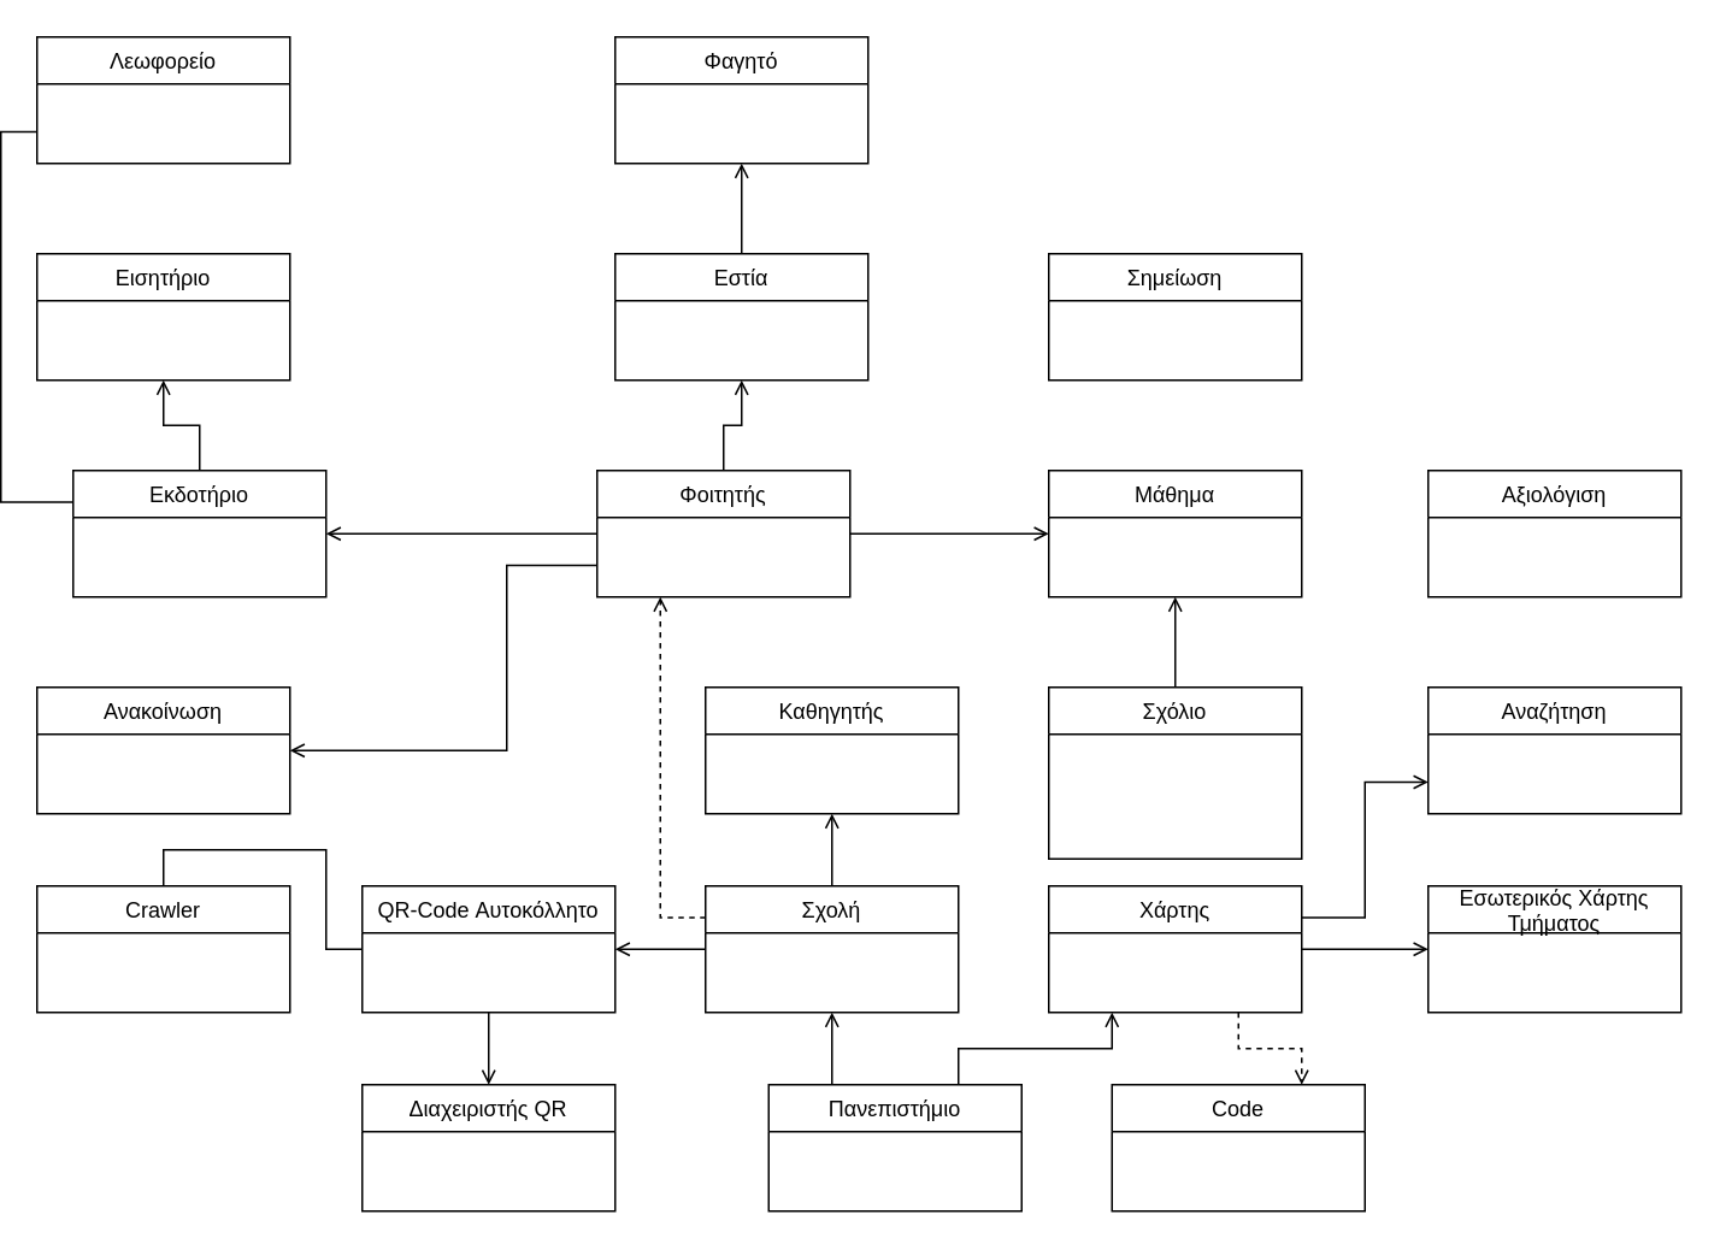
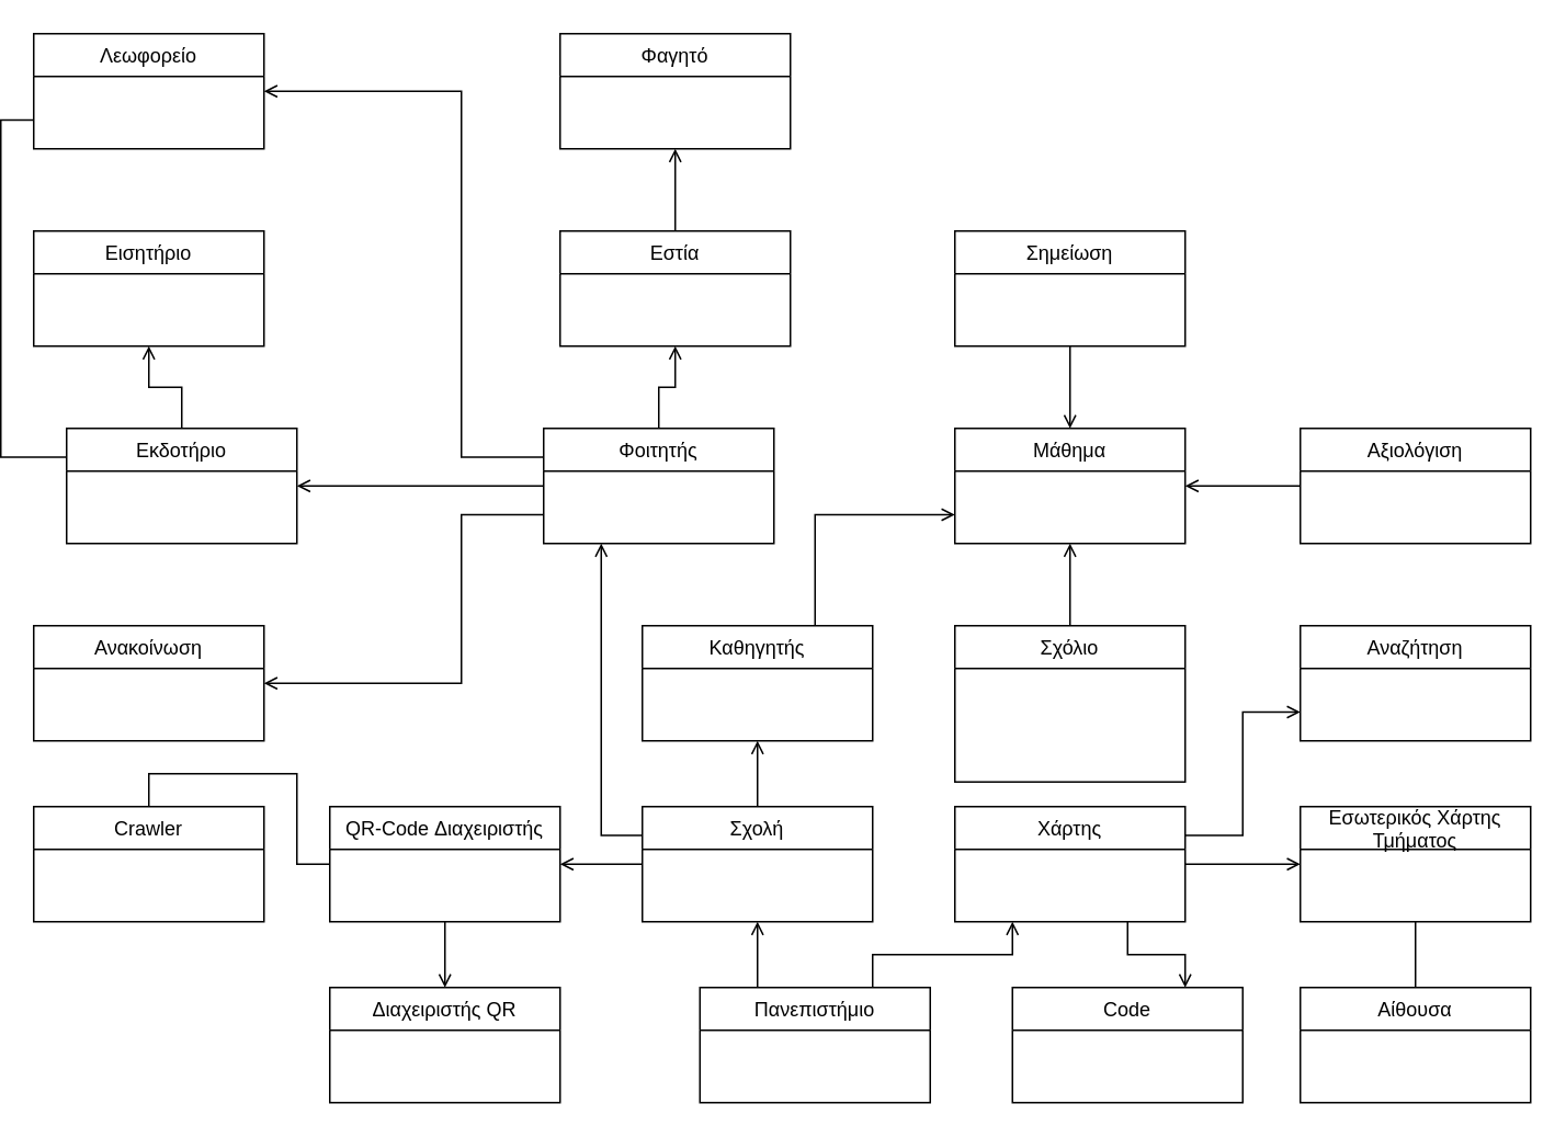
  <mxCell id="0" />
  <mxCell id="1" parent="0" />
  <mxCell id="2" style="edgeStyle=orthogonalEdgeStyle;rounded=0;orthogonalLoop=1;jettySize=auto;html=1;exitX=0.5;exitY=0;exitDx=0;exitDy=0;entryX=0.5;entryY=1;entryDx=0;entryDy=0;endArrow=open;endFill=0;" edge="1" parent="1" source="7" target="29"><mxGeometry relative="1" as="geometry" /></mxCell>
+ <mxCell id="3" style="edgeStyle=orthogonalEdgeStyle;rounded=0;orthogonalLoop=1;jettySize=auto;html=1;exitX=0;exitY=0.25;exitDx=0;exitDy=0;entryX=1;entryY=0.5;entryDx=0;entryDy=0;endArrow=open;endFill=0;" edge="1" parent="1" source="7" target="25"><mxGeometry relative="1" as="geometry"><Array as="points"><mxPoint x="280" y="278" /><mxPoint x="280" y="55" /></Array></mxGeometry></mxCell>
  <mxCell id="4" style="edgeStyle=orthogonalEdgeStyle;rounded=0;orthogonalLoop=1;jettySize=auto;html=1;exitX=0;exitY=0.5;exitDx=0;exitDy=0;entryX=1;entryY=0.5;entryDx=0;entryDy=0;endArrow=open;endFill=0;" edge="1" parent="1" source="7" target="27"><mxGeometry relative="1" as="geometry" /></mxCell>
  <mxCell id="5" style="edgeStyle=orthogonalEdgeStyle;rounded=0;orthogonalLoop=1;jettySize=auto;html=1;exitX=0;exitY=0.75;exitDx=0;exitDy=0;entryX=1;entryY=0.5;entryDx=0;entryDy=0;endArrow=open;endFill=0;" edge="1" parent="1" source="7" target="23"><mxGeometry relative="1" as="geometry"><Array as="points"><mxPoint x="280" y="313" /><mxPoint x="280" y="415" /></Array></mxGeometry></mxCell>
- <mxCell id="6" style="edgeStyle=orthogonalEdgeStyle;rounded=0;orthogonalLoop=1;jettySize=auto;html=1;exitX=1;exitY=0.5;exitDx=0;exitDy=0;entryX=0;entryY=0.5;entryDx=0;entryDy=0;endArrow=open;endFill=0;" edge="1" parent="1" source="7" target="12"><mxGeometry relative="1" as="geometry" /></mxCell>
  <mxCell id="7" value="Φοιτητής" style="swimlane;fontStyle=0;childLayout=stackLayout;horizontal=1;startSize=26;horizontalStack=0;resizeParent=1;resizeParentMax=0;resizeLast=0;collapsible=1;marginBottom=0;" parent="1" vertex="1"><mxGeometry x="330" y="260" width="140" height="70" as="geometry"><mxRectangle x="275" y="70" width="100" height="26" as="alternateBounds" /></mxGeometry></mxCell>
  <mxCell id="8" style="edgeStyle=orthogonalEdgeStyle;rounded=0;orthogonalLoop=1;jettySize=auto;html=1;exitX=1;exitY=0.5;exitDx=0;exitDy=0;entryX=0;entryY=0.5;entryDx=0;entryDy=0;endArrow=open;endFill=0;" edge="1" parent="1" source="11" target="30"><mxGeometry relative="1" as="geometry" /></mxCell>
- <mxCell id="9" style="edgeStyle=orthogonalEdgeStyle;rounded=0;orthogonalLoop=1;jettySize=auto;html=1;exitX=0.75;exitY=1;exitDx=0;exitDy=0;entryX=0.75;entryY=0;entryDx=0;entryDy=0;endArrow=open;endFill=0;dashed=1;" edge="1" parent="1" source="11" target="42"><mxGeometry relative="1" as="geometry" /></mxCell>
+ <mxCell id="9" style="edgeStyle=orthogonalEdgeStyle;rounded=0;orthogonalLoop=1;jettySize=auto;html=1;exitX=0.75;exitY=1;exitDx=0;exitDy=0;entryX=0.75;entryY=0;entryDx=0;entryDy=0;endArrow=open;endFill=0;" edge="1" parent="1" source="11" target="42"><mxGeometry relative="1" as="geometry" /></mxCell>
  <mxCell id="10" style="edgeStyle=orthogonalEdgeStyle;rounded=0;orthogonalLoop=1;jettySize=auto;html=1;exitX=1;exitY=0.25;exitDx=0;exitDy=0;entryX=0;entryY=0.75;entryDx=0;entryDy=0;endArrow=open;endFill=0;" edge="1" parent="1" source="11" target="43"><mxGeometry relative="1" as="geometry" /></mxCell>
  <mxCell id="11" value="Χάρτης" style="swimlane;fontStyle=0;childLayout=stackLayout;horizontal=1;startSize=26;horizontalStack=0;resizeParent=1;resizeParentMax=0;resizeLast=0;collapsible=1;marginBottom=0;" parent="1" vertex="1"><mxGeometry x="580" y="490" width="140" height="70" as="geometry"><mxRectangle x="275" y="70" width="100" height="26" as="alternateBounds" /></mxGeometry></mxCell>
  <mxCell id="12" value="Μάθημα" style="swimlane;fontStyle=0;childLayout=stackLayout;horizontal=1;startSize=26;horizontalStack=0;resizeParent=1;resizeParentMax=0;resizeLast=0;collapsible=1;marginBottom=0;" parent="1" vertex="1"><mxGeometry x="580" y="260" width="140" height="70" as="geometry"><mxRectangle x="275" y="70" width="100" height="26" as="alternateBounds" /></mxGeometry></mxCell>
+ <mxCell id="13" style="edgeStyle=orthogonalEdgeStyle;rounded=0;orthogonalLoop=1;jettySize=auto;html=1;exitX=0.5;exitY=1;exitDx=0;exitDy=0;entryX=0.5;entryY=0;entryDx=0;entryDy=0;endArrow=open;endFill=0;" parent="1" source="14" target="12" edge="1"><mxGeometry relative="1" as="geometry" /></mxCell>
  <mxCell id="14" value="Σημείωση" style="swimlane;fontStyle=0;childLayout=stackLayout;horizontal=1;startSize=26;horizontalStack=0;resizeParent=1;resizeParentMax=0;resizeLast=0;collapsible=1;marginBottom=0;" parent="1" vertex="1"><mxGeometry x="580" y="140" width="140" height="70" as="geometry"><mxRectangle x="275" y="70" width="100" height="26" as="alternateBounds" /></mxGeometry></mxCell>
  <mxCell id="15" style="edgeStyle=orthogonalEdgeStyle;rounded=0;orthogonalLoop=1;jettySize=auto;html=1;exitX=0.5;exitY=1;exitDx=0;exitDy=0;entryX=0.5;entryY=0;entryDx=0;entryDy=0;endArrow=open;endFill=0;" edge="1" parent="1" source="16" target="41"><mxGeometry relative="1" as="geometry" /></mxCell>
- <mxCell id="16" value="QR-Code Αυτοκόλλητο" style="swimlane;fontStyle=0;childLayout=stackLayout;horizontal=1;startSize=26;horizontalStack=0;resizeParent=1;resizeParentMax=0;resizeLast=0;collapsible=1;marginBottom=0;" parent="1" vertex="1"><mxGeometry x="200" y="490" width="140" height="70" as="geometry"><mxRectangle x="275" y="70" width="100" height="26" as="alternateBounds" /></mxGeometry></mxCell>
+ <mxCell id="16" value="QR-Code Διαχειριστής" style="swimlane;fontStyle=0;childLayout=stackLayout;horizontal=1;startSize=26;horizontalStack=0;resizeParent=1;resizeParentMax=0;resizeLast=0;collapsible=1;marginBottom=0;" parent="1" vertex="1"><mxGeometry x="200" y="490" width="140" height="70" as="geometry"><mxRectangle x="275" y="70" width="100" height="26" as="alternateBounds" /></mxGeometry></mxCell>
  <mxCell id="17" style="edgeStyle=orthogonalEdgeStyle;rounded=0;orthogonalLoop=1;jettySize=auto;html=1;exitX=0.5;exitY=0;exitDx=0;exitDy=0;entryX=0.5;entryY=1;entryDx=0;entryDy=0;endArrow=open;endFill=0;" parent="1" source="18" target="12" edge="1"><mxGeometry relative="1" as="geometry" /></mxCell>
  <mxCell id="18" value="Σχόλιο" style="swimlane;fontStyle=0;childLayout=stackLayout;horizontal=1;startSize=26;horizontalStack=0;resizeParent=1;resizeParentMax=0;resizeLast=0;collapsible=1;marginBottom=0;" parent="1" vertex="1"><mxGeometry x="580" y="380" width="140" height="95" as="geometry"><mxRectangle x="275" y="70" width="100" height="26" as="alternateBounds" /></mxGeometry></mxCell>
  <mxCell id="19" style="edgeStyle=orthogonalEdgeStyle;rounded=0;orthogonalLoop=1;jettySize=auto;html=1;exitX=0.5;exitY=0;exitDx=0;exitDy=0;endArrow=none;endFill=0;" parent="1" source="20" target="16" edge="1"><mxGeometry relative="1" as="geometry" /></mxCell>
  <mxCell id="20" value="Crawler" style="swimlane;fontStyle=0;childLayout=stackLayout;horizontal=1;startSize=26;horizontalStack=0;resizeParent=1;resizeParentMax=0;resizeLast=0;collapsible=1;marginBottom=0;" parent="1" vertex="1"><mxGeometry x="20" y="490" width="140" height="70" as="geometry"><mxRectangle x="275" y="70" width="100" height="26" as="alternateBounds" /></mxGeometry></mxCell>
+ <mxCell id="21" style="edgeStyle=orthogonalEdgeStyle;rounded=0;orthogonalLoop=1;jettySize=auto;html=1;exitX=0;exitY=0.5;exitDx=0;exitDy=0;entryX=1;entryY=0.5;entryDx=0;entryDy=0;endArrow=open;endFill=0;" parent="1" source="22" target="12" edge="1"><mxGeometry relative="1" as="geometry" /></mxCell>
  <mxCell id="22" value="Αξιολόγιση" style="swimlane;fontStyle=0;childLayout=stackLayout;horizontal=1;startSize=26;horizontalStack=0;resizeParent=1;resizeParentMax=0;resizeLast=0;collapsible=1;marginBottom=0;" parent="1" vertex="1"><mxGeometry x="790" y="260" width="140" height="70" as="geometry"><mxRectangle x="275" y="70" width="100" height="26" as="alternateBounds" /></mxGeometry></mxCell>
  <mxCell id="23" value="Ανακοίνωση" style="swimlane;fontStyle=0;childLayout=stackLayout;horizontal=1;startSize=26;horizontalStack=0;resizeParent=1;resizeParentMax=0;resizeLast=0;collapsible=1;marginBottom=0;" parent="1" vertex="1"><mxGeometry x="20" y="380" width="140" height="70" as="geometry"><mxRectangle x="275" y="70" width="100" height="26" as="alternateBounds" /></mxGeometry></mxCell>
  <mxCell id="24" style="edgeStyle=orthogonalEdgeStyle;rounded=0;orthogonalLoop=1;jettySize=auto;html=1;exitX=0;exitY=0.75;exitDx=0;exitDy=0;entryX=0;entryY=0.25;entryDx=0;entryDy=0;endArrow=none;endFill=0;" edge="1" parent="1" source="25" target="27"><mxGeometry relative="1" as="geometry" /></mxCell>
  <mxCell id="25" value="Λεωφορείο" style="swimlane;fontStyle=0;childLayout=stackLayout;horizontal=1;startSize=26;horizontalStack=0;resizeParent=1;resizeParentMax=0;resizeLast=0;collapsible=1;marginBottom=0;" vertex="1" parent="1"><mxGeometry x="20" y="20" width="140" height="70" as="geometry"><mxRectangle x="275" y="70" width="100" height="26" as="alternateBounds" /></mxGeometry></mxCell>
  <mxCell id="26" style="edgeStyle=orthogonalEdgeStyle;rounded=0;orthogonalLoop=1;jettySize=auto;html=1;exitX=0.5;exitY=0;exitDx=0;exitDy=0;entryX=0.5;entryY=1;entryDx=0;entryDy=0;endArrow=open;endFill=0;" edge="1" parent="1" source="27" target="44"><mxGeometry relative="1" as="geometry" /></mxCell>
  <mxCell id="27" value="Εκδοτήριο" style="swimlane;fontStyle=0;childLayout=stackLayout;horizontal=1;startSize=26;horizontalStack=0;resizeParent=1;resizeParentMax=0;resizeLast=0;collapsible=1;marginBottom=0;" vertex="1" parent="1"><mxGeometry x="40" y="260" width="140" height="70" as="geometry"><mxRectangle x="275" y="70" width="100" height="26" as="alternateBounds" /></mxGeometry></mxCell>
  <mxCell id="28" style="edgeStyle=orthogonalEdgeStyle;rounded=0;orthogonalLoop=1;jettySize=auto;html=1;exitX=0.5;exitY=0;exitDx=0;exitDy=0;entryX=0.5;entryY=1;entryDx=0;entryDy=0;endArrow=open;endFill=0;" edge="1" parent="1" source="29" target="35"><mxGeometry relative="1" as="geometry" /></mxCell>
  <mxCell id="29" value="Εστία" style="swimlane;fontStyle=0;childLayout=stackLayout;horizontal=1;startSize=26;horizontalStack=0;resizeParent=1;resizeParentMax=0;resizeLast=0;collapsible=1;marginBottom=0;" vertex="1" parent="1"><mxGeometry x="340" y="140" width="140" height="70" as="geometry"><mxRectangle x="275" y="70" width="100" height="26" as="alternateBounds" /></mxGeometry></mxCell>
  <mxCell id="30" value="Εσωτερικός Χάρτης&#10;Τμήματος" style="swimlane;fontStyle=0;childLayout=stackLayout;horizontal=1;startSize=26;horizontalStack=0;resizeParent=1;resizeParentMax=0;resizeLast=0;collapsible=1;marginBottom=0;" vertex="1" parent="1"><mxGeometry x="790" y="490" width="140" height="70" as="geometry"><mxRectangle x="275" y="70" width="100" height="26" as="alternateBounds" /></mxGeometry></mxCell>
  <mxCell id="31" style="edgeStyle=orthogonalEdgeStyle;rounded=0;orthogonalLoop=1;jettySize=auto;html=1;exitX=0;exitY=0.5;exitDx=0;exitDy=0;entryX=1;entryY=0.5;entryDx=0;entryDy=0;endArrow=open;endFill=0;" edge="1" parent="1" source="34" target="16"><mxGeometry relative="1" as="geometry" /></mxCell>
  <mxCell id="32" style="edgeStyle=orthogonalEdgeStyle;rounded=0;orthogonalLoop=1;jettySize=auto;html=1;exitX=0.5;exitY=0;exitDx=0;exitDy=0;entryX=0.5;entryY=1;entryDx=0;entryDy=0;endArrow=open;endFill=0;" edge="1" parent="1" source="34" target="37"><mxGeometry relative="1" as="geometry" /></mxCell>
- <mxCell id="33" style="edgeStyle=orthogonalEdgeStyle;rounded=0;orthogonalLoop=1;jettySize=auto;html=1;exitX=0;exitY=0.25;exitDx=0;exitDy=0;entryX=0.25;entryY=1;entryDx=0;entryDy=0;endArrow=open;endFill=0;dashed=1;" edge="1" parent="1" source="34" target="7"><mxGeometry relative="1" as="geometry"><mxPoint x="360" y="330" as="targetPoint" /></mxGeometry></mxCell>
+ <mxCell id="33" style="edgeStyle=orthogonalEdgeStyle;rounded=0;orthogonalLoop=1;jettySize=auto;html=1;exitX=0;exitY=0.25;exitDx=0;exitDy=0;entryX=0.25;entryY=1;entryDx=0;entryDy=0;endArrow=open;endFill=0;" edge="1" parent="1" source="34" target="7"><mxGeometry relative="1" as="geometry"><mxPoint x="360" y="330" as="targetPoint" /></mxGeometry></mxCell>
  <mxCell id="34" value="Σχολή" style="swimlane;fontStyle=0;childLayout=stackLayout;horizontal=1;startSize=26;horizontalStack=0;resizeParent=1;resizeParentMax=0;resizeLast=0;collapsible=1;marginBottom=0;" vertex="1" parent="1"><mxGeometry x="390" y="490" width="140" height="70" as="geometry"><mxRectangle x="275" y="70" width="100" height="26" as="alternateBounds" /></mxGeometry></mxCell>
  <mxCell id="35" value="Φαγητό" style="swimlane;fontStyle=0;childLayout=stackLayout;horizontal=1;startSize=26;horizontalStack=0;resizeParent=1;resizeParentMax=0;resizeLast=0;collapsible=1;marginBottom=0;" vertex="1" parent="1"><mxGeometry x="340" y="20" width="140" height="70" as="geometry"><mxRectangle x="275" y="70" width="100" height="26" as="alternateBounds" /></mxGeometry></mxCell>
+ <mxCell id="36" style="edgeStyle=orthogonalEdgeStyle;rounded=0;orthogonalLoop=1;jettySize=auto;html=1;exitX=0.75;exitY=0;exitDx=0;exitDy=0;entryX=0;entryY=0.75;entryDx=0;entryDy=0;endArrow=open;endFill=0;" edge="1" parent="1" source="37" target="12"><mxGeometry relative="1" as="geometry" /></mxCell>
  <mxCell id="37" value="Καθηγητής" style="swimlane;fontStyle=0;childLayout=stackLayout;horizontal=1;startSize=26;horizontalStack=0;resizeParent=1;resizeParentMax=0;resizeLast=0;collapsible=1;marginBottom=0;" vertex="1" parent="1"><mxGeometry x="390" y="380" width="140" height="70" as="geometry"><mxRectangle x="275" y="70" width="100" height="26" as="alternateBounds" /></mxGeometry></mxCell>
  <mxCell id="38" style="edgeStyle=orthogonalEdgeStyle;rounded=0;orthogonalLoop=1;jettySize=auto;html=1;exitX=0.25;exitY=0;exitDx=0;exitDy=0;entryX=0.5;entryY=1;entryDx=0;entryDy=0;endArrow=open;endFill=0;" edge="1" parent="1" source="40" target="34"><mxGeometry relative="1" as="geometry" /></mxCell>
  <mxCell id="39" style="edgeStyle=orthogonalEdgeStyle;rounded=0;orthogonalLoop=1;jettySize=auto;html=1;exitX=0.75;exitY=0;exitDx=0;exitDy=0;entryX=0.25;entryY=1;entryDx=0;entryDy=0;endArrow=open;endFill=0;" edge="1" parent="1" source="40" target="11"><mxGeometry relative="1" as="geometry" /></mxCell>
  <mxCell id="40" value="Πανεπιστήμιο" style="swimlane;fontStyle=0;childLayout=stackLayout;horizontal=1;startSize=26;horizontalStack=0;resizeParent=1;resizeParentMax=0;resizeLast=0;collapsible=1;marginBottom=0;" vertex="1" parent="1"><mxGeometry x="425" y="600" width="140" height="70" as="geometry"><mxRectangle x="275" y="70" width="100" height="26" as="alternateBounds" /></mxGeometry></mxCell>
  <mxCell id="41" value="Διαχειριστής QR" style="swimlane;fontStyle=0;childLayout=stackLayout;horizontal=1;startSize=26;horizontalStack=0;resizeParent=1;resizeParentMax=0;resizeLast=0;collapsible=1;marginBottom=0;" vertex="1" parent="1"><mxGeometry x="200" y="600" width="140" height="70" as="geometry"><mxRectangle x="275" y="70" width="100" height="26" as="alternateBounds" /></mxGeometry></mxCell>
  <mxCell id="42" value="Code" style="swimlane;fontStyle=0;childLayout=stackLayout;horizontal=1;startSize=26;horizontalStack=0;resizeParent=1;resizeParentMax=0;resizeLast=0;collapsible=1;marginBottom=0;" vertex="1" parent="1"><mxGeometry x="615" y="600" width="140" height="70" as="geometry"><mxRectangle x="275" y="70" width="100" height="26" as="alternateBounds" /></mxGeometry></mxCell>
  <mxCell id="43" value="Αναζήτηση" style="swimlane;fontStyle=0;childLayout=stackLayout;horizontal=1;startSize=26;horizontalStack=0;resizeParent=1;resizeParentMax=0;resizeLast=0;collapsible=1;marginBottom=0;" vertex="1" parent="1"><mxGeometry x="790" y="380" width="140" height="70" as="geometry"><mxRectangle x="275" y="70" width="100" height="26" as="alternateBounds" /></mxGeometry></mxCell>
  <mxCell id="44" value="Εισητήριο" style="swimlane;fontStyle=0;childLayout=stackLayout;horizontal=1;startSize=26;horizontalStack=0;resizeParent=1;resizeParentMax=0;resizeLast=0;collapsible=1;marginBottom=0;" vertex="1" parent="1"><mxGeometry x="20" y="140" width="140" height="70" as="geometry"><mxRectangle x="275" y="70" width="100" height="26" as="alternateBounds" /></mxGeometry></mxCell>
+ <mxCell id="45" style="edgeStyle=orthogonalEdgeStyle;rounded=0;orthogonalLoop=1;jettySize=auto;html=1;exitX=0.5;exitY=0;exitDx=0;exitDy=0;entryX=0.5;entryY=1;entryDx=0;entryDy=0;endArrow=none;endFill=0;" edge="1" parent="1" source="46" target="30"><mxGeometry relative="1" as="geometry" /></mxCell>
+ <mxCell id="46" value="Αίθουσα" style="swimlane;fontStyle=0;childLayout=stackLayout;horizontal=1;startSize=26;horizontalStack=0;resizeParent=1;resizeParentMax=0;resizeLast=0;collapsible=1;marginBottom=0;" vertex="1" parent="1"><mxGeometry x="790" y="600" width="140" height="70" as="geometry"><mxRectangle x="275" y="70" width="100" height="26" as="alternateBounds" /></mxGeometry></mxCell>
